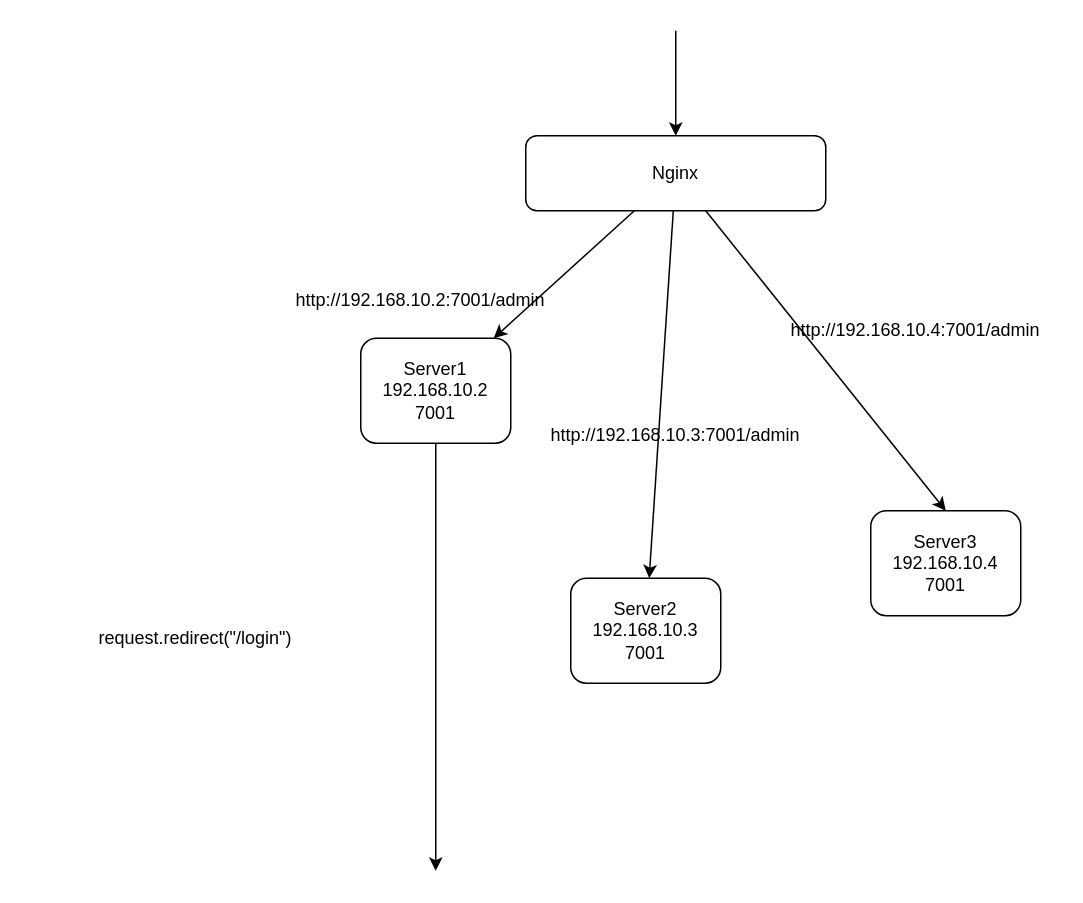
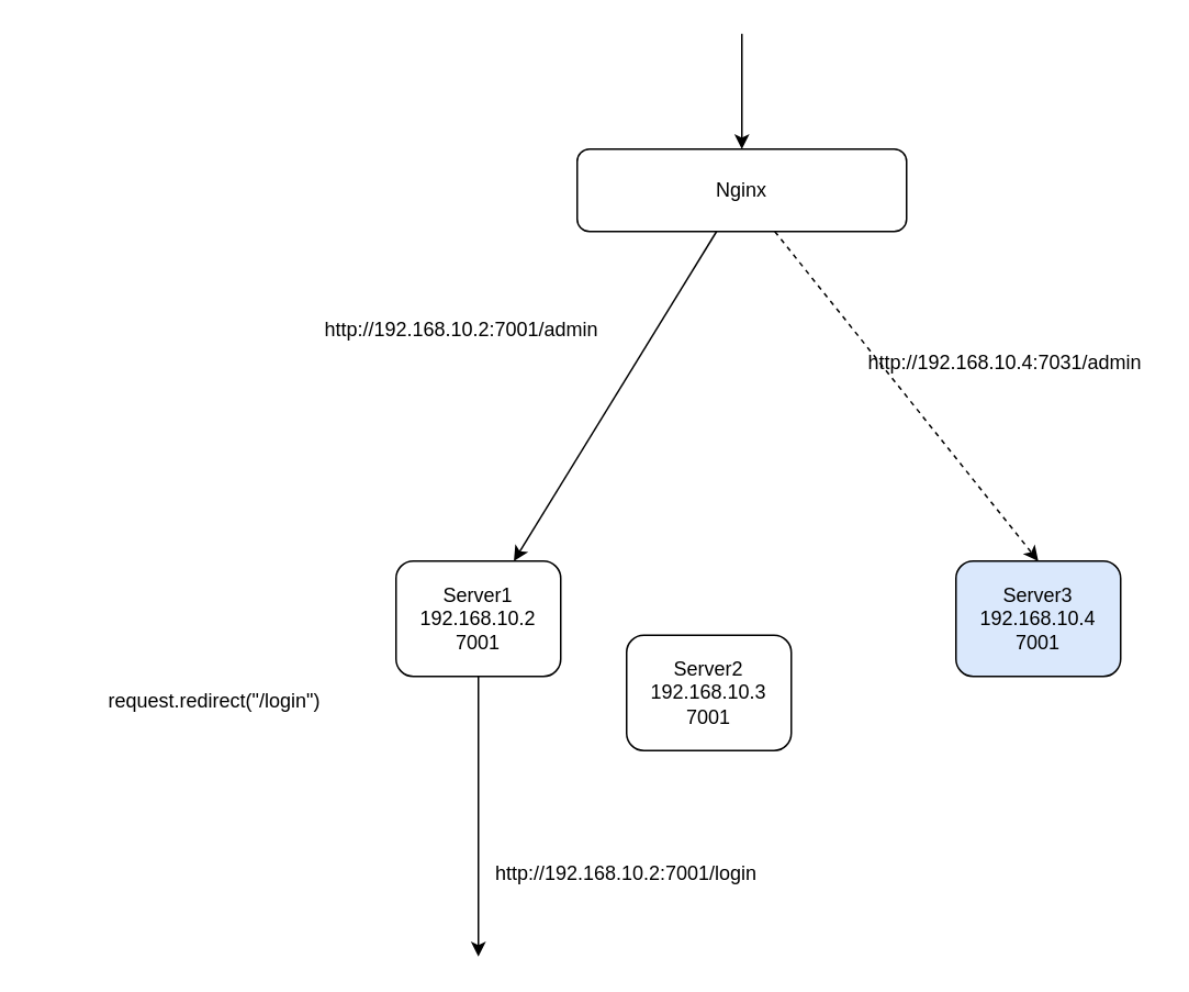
  <mxCell id="0" />
  <mxCell id="1" parent="0" />
  <mxCell id="2" style="rounded=0;orthogonalLoop=1;jettySize=auto;html=1;" edge="1" parent="1" source="5" target="6"><mxGeometry relative="1" as="geometry" /></mxCell>
- <mxCell id="3" style="edgeStyle=none;rounded=0;orthogonalLoop=1;jettySize=auto;html=1;" edge="1" parent="1" source="5" target="7"><mxGeometry relative="1" as="geometry" /></mxCell>
- <mxCell id="4" style="edgeStyle=none;rounded=0;orthogonalLoop=1;jettySize=auto;html=1;entryX=0.5;entryY=0;entryDx=0;entryDy=0;" edge="1" parent="1" source="5" target="8"><mxGeometry relative="1" as="geometry" /></mxCell>
+ <mxCell id="4" style="edgeStyle=none;rounded=0;orthogonalLoop=1;jettySize=auto;html=1;entryX=0.5;entryY=0;entryDx=0;entryDy=0;dashed=1;" edge="1" parent="1" source="5" target="8"><mxGeometry relative="1" as="geometry" /></mxCell>
  <mxCell id="5" value="Nginx" style="rounded=1;whiteSpace=wrap;html=1;" vertex="1" parent="1"><mxGeometry x="350" y="90" width="200" height="50" as="geometry" /></mxCell>
- <mxCell id="6" value="Server1&lt;br&gt;192.168.10.2&lt;br&gt;7001" style="rounded=1;whiteSpace=wrap;html=1;" vertex="1" parent="1"><mxGeometry x="240" y="225" width="100" height="70" as="geometry" /></mxCell>
+ <mxCell id="6" value="Server1&lt;br&gt;192.168.10.2&lt;br&gt;7001" style="rounded=1;whiteSpace=wrap;html=1;" vertex="1" parent="1"><mxGeometry x="240" y="340" width="100" height="70" as="geometry" /></mxCell>
  <mxCell id="7" value="Server2&lt;br&gt;192.168.10.3&lt;br&gt;7001" style="rounded=1;whiteSpace=wrap;html=1;" vertex="1" parent="1"><mxGeometry x="380" y="385" width="100" height="70" as="geometry" /></mxCell>
- <mxCell id="8" value="Server3&lt;br&gt;192.168.10.4&lt;br&gt;7001" style="rounded=1;whiteSpace=wrap;html=1;" vertex="1" parent="1"><mxGeometry x="580" y="340" width="100" height="70" as="geometry" /></mxCell>
+ <mxCell id="8" value="Server3&lt;br&gt;192.168.10.4&lt;br&gt;7001" style="rounded=1;whiteSpace=wrap;html=1;fillColor=#dae8fc;" vertex="1" parent="1"><mxGeometry x="580" y="340" width="100" height="70" as="geometry" /></mxCell>
  <mxCell id="9" value="" style="endArrow=classic;html=1;entryX=0.5;entryY=0;entryDx=0;entryDy=0;" edge="1" parent="1" target="5"><mxGeometry width="50" height="50" relative="1" as="geometry"><mxPoint x="450" y="20" as="sourcePoint" /><mxPoint x="190" y="130" as="targetPoint" /></mxGeometry></mxCell>
  <mxCell id="10" value="http://192.168.10.2:7001/admin" style="text;html=1;strokeColor=none;fillColor=none;align=center;verticalAlign=middle;whiteSpace=wrap;rounded=0;" vertex="1" parent="1"><mxGeometry x="190" y="190" width="180" height="20" as="geometry" /></mxCell>
- <mxCell id="11" value="http://192.168.10.3:7001/admin" style="text;html=1;strokeColor=none;fillColor=none;align=center;verticalAlign=middle;whiteSpace=wrap;rounded=0;" vertex="1" parent="1"><mxGeometry x="360" y="280" width="180" height="20" as="geometry" /></mxCell>
- <mxCell id="12" value="http://192.168.10.4:7001/admin" style="text;html=1;strokeColor=none;fillColor=none;align=center;verticalAlign=middle;whiteSpace=wrap;rounded=0;" vertex="1" parent="1"><mxGeometry x="520" y="210" width="180" height="20" as="geometry" /></mxCell>
+ <mxCell id="12" value="http://192.168.10.4:7031/admin" style="text;html=1;strokeColor=none;fillColor=none;align=center;verticalAlign=middle;whiteSpace=wrap;rounded=0;" vertex="1" parent="1"><mxGeometry x="520" y="210" width="180" height="20" as="geometry" /></mxCell>
  <mxCell id="13" value="request.redirect(&quot;/login&quot;)" style="text;html=1;strokeColor=none;fillColor=none;align=center;verticalAlign=middle;whiteSpace=wrap;rounded=0;" vertex="1" parent="1"><mxGeometry x="20" y="390" width="220" height="70" as="geometry" /></mxCell>
  <mxCell id="14" value="" style="endArrow=classic;html=1;" edge="1" parent="1" source="6"><mxGeometry width="50" height="50" relative="1" as="geometry"><mxPoint x="280" y="620" as="sourcePoint" /><mxPoint x="290" y="580" as="targetPoint" /></mxGeometry></mxCell>
+ <mxCell id="15" value="http://192.168.10.2:7001/login" style="text;html=1;strokeColor=none;fillColor=none;align=center;verticalAlign=middle;whiteSpace=wrap;rounded=0;" vertex="1" parent="1"><mxGeometry x="290" y="520" width="180" height="20" as="geometry" /></mxCell>
